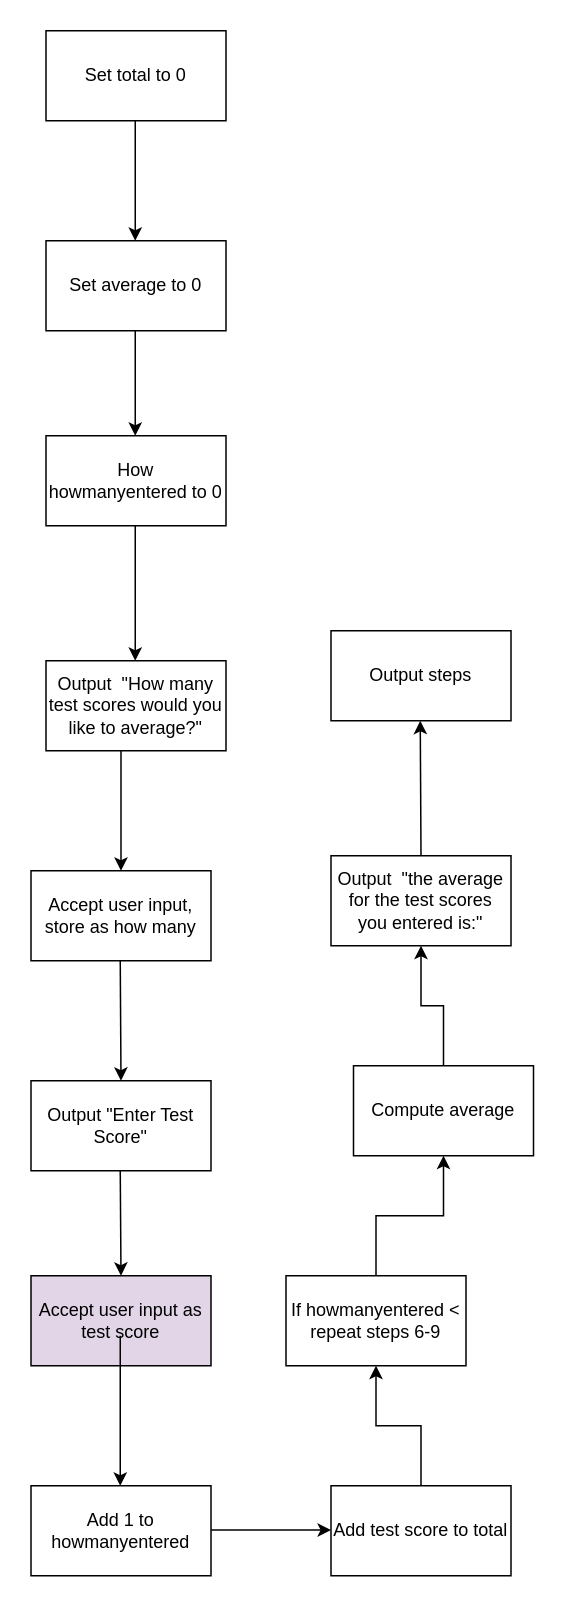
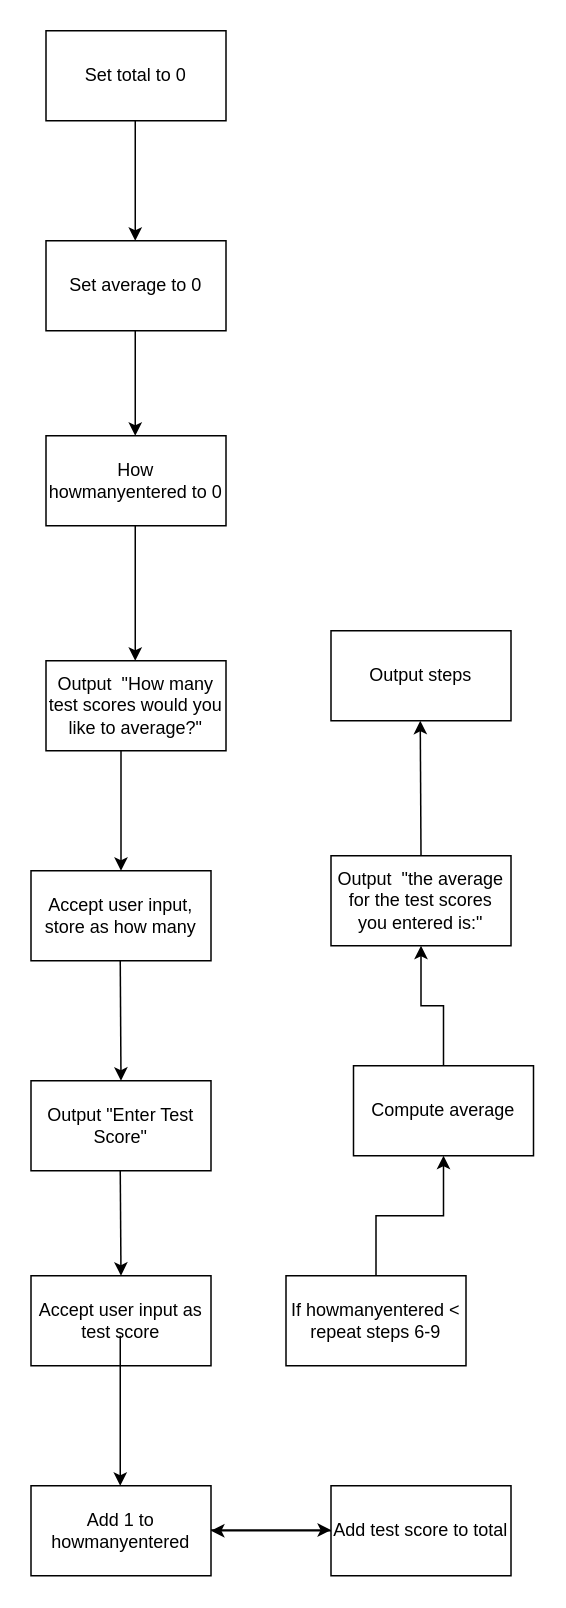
  <mxCell id="0" />
  <mxCell id="1" parent="0" />
  <mxCell id="2" value="Set total to 0" style="rounded=0;whiteSpace=wrap;html=1;" vertex="1" parent="1"><mxGeometry x="30" y="20" width="120" height="60" as="geometry" /></mxCell>
  <mxCell id="3" value="" style="endArrow=classic;html=1;rounded=0;" edge="1" parent="1"><mxGeometry width="50" height="50" relative="1" as="geometry"><mxPoint x="89.5" y="80" as="sourcePoint" /><mxPoint x="89.5" y="160" as="targetPoint" /></mxGeometry></mxCell>
  <mxCell id="4" value="Set average to 0" style="rounded=0;whiteSpace=wrap;html=1;" vertex="1" parent="1"><mxGeometry x="30" y="160" width="120" height="60" as="geometry" /></mxCell>
  <mxCell id="5" value="" style="endArrow=classic;html=1;rounded=0;" edge="1" parent="1"><mxGeometry width="50" height="50" relative="1" as="geometry"><mxPoint x="89.5" y="220" as="sourcePoint" /><mxPoint x="89.5" y="290" as="targetPoint" /></mxGeometry></mxCell>
  <mxCell id="6" value="How howmanyentered to 0" style="rounded=0;whiteSpace=wrap;html=1;" vertex="1" parent="1"><mxGeometry x="30" y="290" width="120" height="60" as="geometry" /></mxCell>
  <mxCell id="7" value="" style="endArrow=classic;html=1;rounded=0;" edge="1" parent="1"><mxGeometry width="50" height="50" relative="1" as="geometry"><mxPoint x="89.5" y="350" as="sourcePoint" /><mxPoint x="89.5" y="440" as="targetPoint" /></mxGeometry></mxCell>
  <mxCell id="8" value="Output &amp;nbsp;&quot;How many test scores would you like to average?&quot;" style="rounded=0;whiteSpace=wrap;html=1;" vertex="1" parent="1"><mxGeometry x="30" y="440" width="120" height="60" as="geometry" /></mxCell>
  <mxCell id="9" value="" style="endArrow=classic;html=1;rounded=0;" edge="1" parent="1"><mxGeometry width="50" height="50" relative="1" as="geometry"><mxPoint x="80" y="500" as="sourcePoint" /><mxPoint x="80" y="580" as="targetPoint" /></mxGeometry></mxCell>
  <mxCell id="10" value="Accept user input, store as how many" style="rounded=0;whiteSpace=wrap;html=1;" vertex="1" parent="1"><mxGeometry x="20" y="580" width="120" height="60" as="geometry" /></mxCell>
  <mxCell id="11" value="" style="endArrow=classic;html=1;rounded=0;" edge="1" parent="1"><mxGeometry width="50" height="50" relative="1" as="geometry"><mxPoint x="79.5" y="640" as="sourcePoint" /><mxPoint x="80" y="720" as="targetPoint" /></mxGeometry></mxCell>
  <mxCell id="12" value="Output &quot;Enter Test Score&quot;" style="rounded=0;whiteSpace=wrap;html=1;" vertex="1" parent="1"><mxGeometry x="20" y="720" width="120" height="60" as="geometry" /></mxCell>
  <mxCell id="13" value="" style="endArrow=classic;html=1;rounded=0;" edge="1" parent="1"><mxGeometry width="50" height="50" relative="1" as="geometry"><mxPoint x="79.5" y="780" as="sourcePoint" /><mxPoint x="80" y="850" as="targetPoint" /></mxGeometry></mxCell>
- <mxCell id="14" value="Accept user input as test score" style="rounded=0;whiteSpace=wrap;html=1;fillColor=#e1d5e7;" vertex="1" parent="1"><mxGeometry x="20" y="850" width="120" height="60" as="geometry" /></mxCell>
+ <mxCell id="14" value="Accept user input as test score" style="rounded=0;whiteSpace=wrap;html=1;" vertex="1" parent="1"><mxGeometry x="20" y="850" width="120" height="60" as="geometry" /></mxCell>
  <mxCell id="15" value="" style="endArrow=classic;html=1;rounded=0;" edge="1" parent="1"><mxGeometry width="50" height="50" relative="1" as="geometry"><mxPoint x="79.5" y="890" as="sourcePoint" /><mxPoint x="79.5" y="990" as="targetPoint" /></mxGeometry></mxCell>
  <mxCell id="16" value="Add 1 to howmanyentered" style="rounded=0;whiteSpace=wrap;html=1;" vertex="1" parent="1"><mxGeometry x="20" y="990" width="120" height="60" as="geometry" /></mxCell>
  <mxCell id="17" value="" style="endArrow=classic;html=1;rounded=0;" edge="1" parent="1"><mxGeometry width="50" height="50" relative="1" as="geometry"><mxPoint x="140" y="1019.5" as="sourcePoint" /><mxPoint x="220" y="1019.5" as="targetPoint" /></mxGeometry></mxCell>
- <mxCell id="18" value="" style="edgeStyle=orthogonalEdgeStyle;rounded=0;orthogonalLoop=1;jettySize=auto;html=1;" edge="1" parent="1" source="19" target="21"><mxGeometry relative="1" as="geometry" /></mxCell>
+ <mxCell id="18" value="" style="edgeStyle=orthogonalEdgeStyle;rounded=0;orthogonalLoop=1;jettySize=auto;html=1;" edge="1" parent="1" source="19" target="16"><mxGeometry relative="1" as="geometry" /></mxCell>
  <mxCell id="19" value="Add test score to total" style="rounded=0;whiteSpace=wrap;html=1;" vertex="1" parent="1"><mxGeometry x="220" y="990" width="120" height="60" as="geometry" /></mxCell>
  <mxCell id="20" value="" style="edgeStyle=orthogonalEdgeStyle;rounded=0;orthogonalLoop=1;jettySize=auto;html=1;" edge="1" parent="1" source="21" target="23"><mxGeometry relative="1" as="geometry" /></mxCell>
  <mxCell id="21" value="If howmanyentered &amp;lt; repeat steps 6-9" style="whiteSpace=wrap;html=1;rounded=0;" vertex="1" parent="1"><mxGeometry x="190" y="850" width="120" height="60" as="geometry" /></mxCell>
  <mxCell id="22" value="" style="edgeStyle=orthogonalEdgeStyle;rounded=0;orthogonalLoop=1;jettySize=auto;html=1;" edge="1" parent="1" source="23" target="24"><mxGeometry relative="1" as="geometry" /></mxCell>
  <mxCell id="23" value="Compute average" style="whiteSpace=wrap;html=1;rounded=0;" vertex="1" parent="1"><mxGeometry x="235" y="710" width="120" height="60" as="geometry" /></mxCell>
  <mxCell id="24" value="Output &amp;nbsp;&quot;the average for the test scores you entered is:&quot;" style="whiteSpace=wrap;html=1;rounded=0;" vertex="1" parent="1"><mxGeometry x="220" y="570" width="120" height="60" as="geometry" /></mxCell>
  <mxCell id="25" value="" style="endArrow=classic;html=1;rounded=0;exitX=0.5;exitY=0;exitDx=0;exitDy=0;" edge="1" parent="1" source="24"><mxGeometry width="50" height="50" relative="1" as="geometry"><mxPoint x="279.5" y="550" as="sourcePoint" /><mxPoint x="279.5" y="480" as="targetPoint" /></mxGeometry></mxCell>
  <mxCell id="26" value="Output steps" style="rounded=0;whiteSpace=wrap;html=1;" vertex="1" parent="1"><mxGeometry x="220" y="420" width="120" height="60" as="geometry" /></mxCell>
